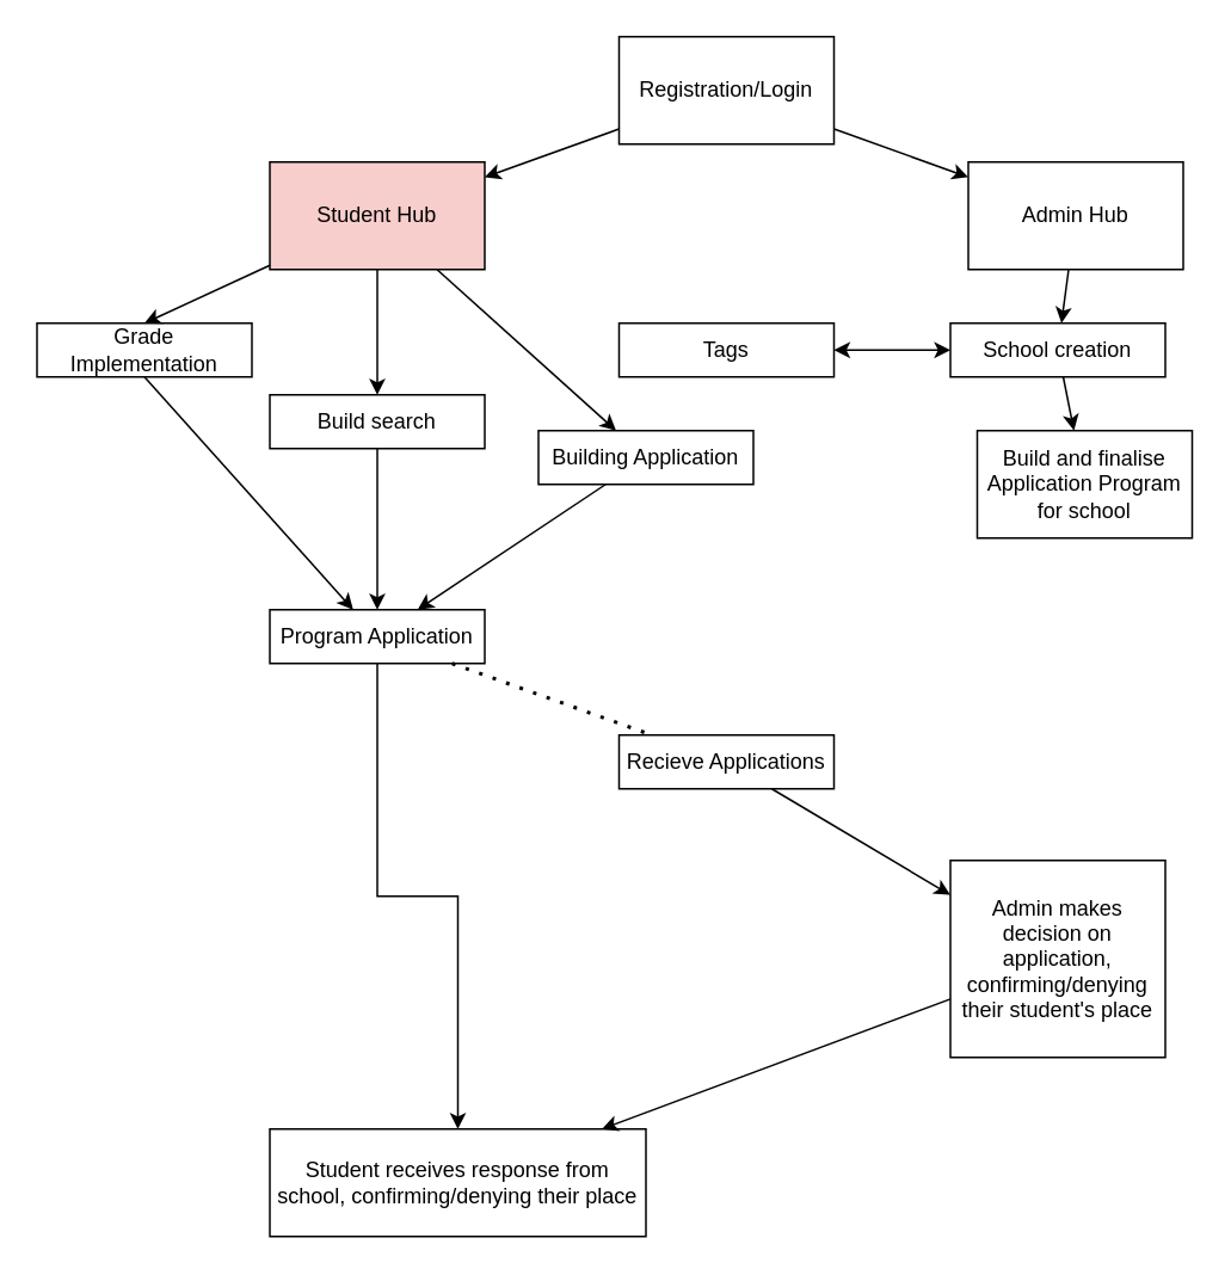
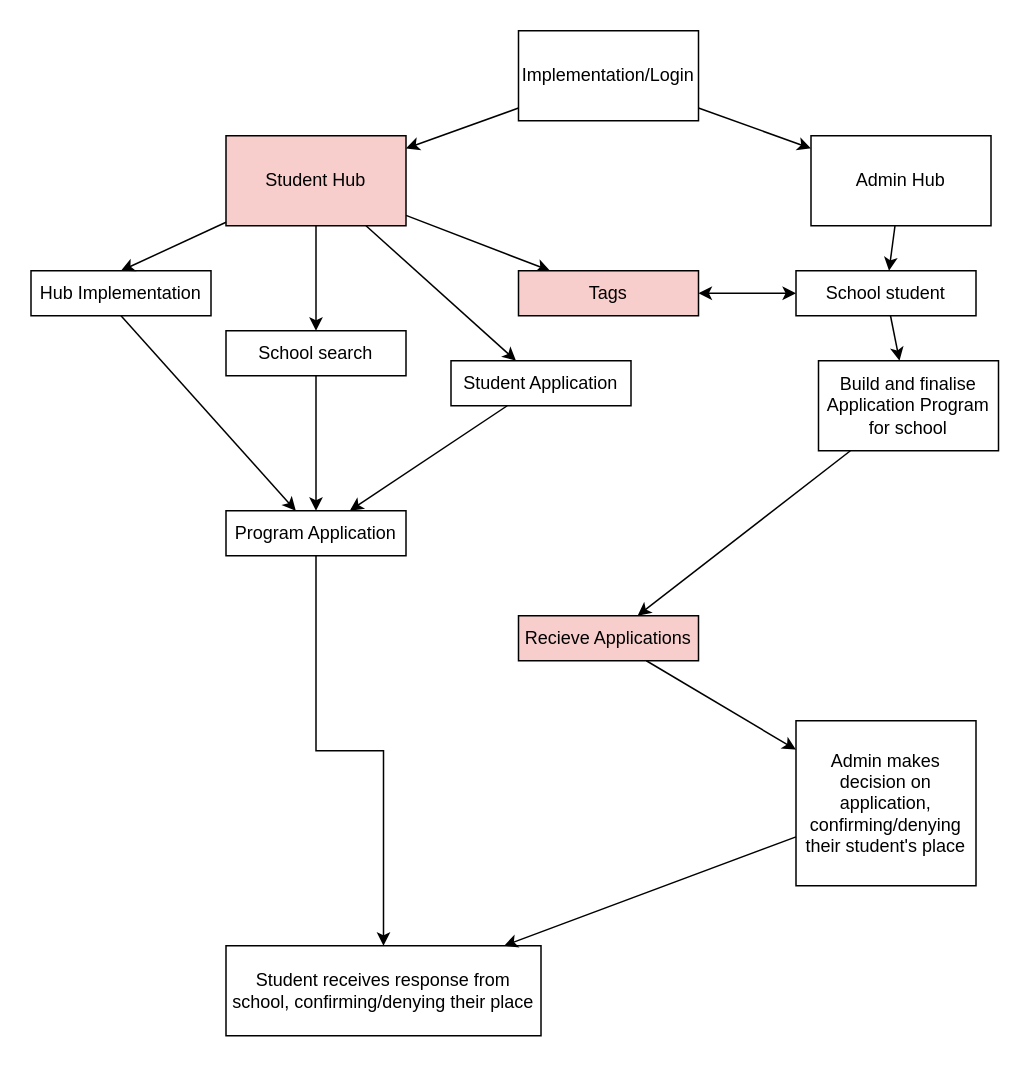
  <mxCell id="0" />
  <mxCell id="1" parent="0" />
- <mxCell id="2" value="Registration/Login" style="rounded=0;whiteSpace=wrap;html=1;" parent="1" vertex="1"><mxGeometry x="345" y="20" width="120" height="60" as="geometry" /></mxCell>
+ <mxCell id="2" value="Implementation/Login" style="rounded=0;whiteSpace=wrap;html=1;" parent="1" vertex="1"><mxGeometry x="345" y="20" width="120" height="60" as="geometry" /></mxCell>
+ <mxCell id="3" value="" style="rounded=0;orthogonalLoop=1;jettySize=auto;html=1;" parent="1" source="6" target="12" edge="1"><mxGeometry relative="1" as="geometry" /></mxCell>
  <mxCell id="4" style="edgeStyle=none;rounded=0;orthogonalLoop=1;jettySize=auto;html=1;" parent="1" source="6" target="22" edge="1"><mxGeometry relative="1" as="geometry" /></mxCell>
  <mxCell id="5" style="edgeStyle=none;rounded=0;orthogonalLoop=1;jettySize=auto;html=1;" parent="1" source="6" target="15" edge="1"><mxGeometry relative="1" as="geometry" /></mxCell>
  <mxCell id="6" value="Student Hub" style="rounded=0;whiteSpace=wrap;html=1;fillColor=#f8cecc;" parent="1" vertex="1"><mxGeometry x="150" y="90" width="120" height="60" as="geometry" /></mxCell>
  <mxCell id="7" value="" style="edgeStyle=none;rounded=0;orthogonalLoop=1;jettySize=auto;html=1;" parent="1" source="8" target="19" edge="1"><mxGeometry relative="1" as="geometry" /></mxCell>
  <mxCell id="8" value="Admin Hub" style="rounded=0;whiteSpace=wrap;html=1;" parent="1" vertex="1"><mxGeometry x="540" y="90" width="120" height="60" as="geometry" /></mxCell>
  <mxCell id="9" value="" style="endArrow=classic;html=1;rounded=0;" parent="1" source="2" target="6" edge="1"><mxGeometry width="50" height="50" relative="1" as="geometry"><mxPoint x="380" y="260" as="sourcePoint" /><mxPoint x="430" y="210" as="targetPoint" /></mxGeometry></mxCell>
  <mxCell id="10" value="" style="endArrow=classic;html=1;rounded=0;" parent="1" source="2" target="8" edge="1"><mxGeometry width="50" height="50" relative="1" as="geometry"><mxPoint x="380" y="260" as="sourcePoint" /><mxPoint x="430" y="210" as="targetPoint" /></mxGeometry></mxCell>
- <mxCell id="11" value="Grade Implementation" style="rounded=0;whiteSpace=wrap;html=1;" parent="1" vertex="1"><mxGeometry x="20" y="180" width="120" height="30" as="geometry" /></mxCell>
- <mxCell id="12" value="Tags" style="rounded=0;whiteSpace=wrap;html=1;" parent="1" vertex="1"><mxGeometry x="345" y="180" width="120" height="30" as="geometry" /></mxCell>
+ <mxCell id="11" value="Hub Implementation" style="rounded=0;whiteSpace=wrap;html=1;" parent="1" vertex="1"><mxGeometry x="20" y="180" width="120" height="30" as="geometry" /></mxCell>
+ <mxCell id="12" value="Tags" style="rounded=0;whiteSpace=wrap;html=1;fillColor=#f8cecc;" parent="1" vertex="1"><mxGeometry x="345" y="180" width="120" height="30" as="geometry" /></mxCell>
  <mxCell id="13" style="edgeStyle=orthogonalEdgeStyle;rounded=0;orthogonalLoop=1;jettySize=auto;html=1;exitX=0.5;exitY=1;exitDx=0;exitDy=0;" parent="1" source="12" target="12" edge="1"><mxGeometry relative="1" as="geometry" /></mxCell>
  <mxCell id="14" value="" style="edgeStyle=none;rounded=0;orthogonalLoop=1;jettySize=auto;html=1;" parent="1" source="15" target="24" edge="1"><mxGeometry relative="1" as="geometry" /></mxCell>
- <mxCell id="15" value="Build search" style="rounded=0;whiteSpace=wrap;html=1;" parent="1" vertex="1"><mxGeometry x="150" y="220" width="120" height="30" as="geometry" /></mxCell>
+ <mxCell id="15" value="School search" style="rounded=0;whiteSpace=wrap;html=1;" parent="1" vertex="1"><mxGeometry x="150" y="220" width="120" height="30" as="geometry" /></mxCell>
  <mxCell id="16" value="" style="endArrow=classic;html=1;rounded=0;entryX=0.5;entryY=0;entryDx=0;entryDy=0;" parent="1" source="6" target="11" edge="1"><mxGeometry width="50" height="50" relative="1" as="geometry"><mxPoint x="310" y="250" as="sourcePoint" /><mxPoint x="360" y="200" as="targetPoint" /></mxGeometry></mxCell>
  <mxCell id="17" style="edgeStyle=none;rounded=0;orthogonalLoop=1;jettySize=auto;html=1;entryX=1;entryY=0.5;entryDx=0;entryDy=0;strokeColor=none;" parent="1" source="19" target="12" edge="1"><mxGeometry relative="1" as="geometry" /></mxCell>
  <mxCell id="18" style="edgeStyle=none;rounded=0;orthogonalLoop=1;jettySize=auto;html=1;" parent="1" source="19" target="27" edge="1"><mxGeometry relative="1" as="geometry" /></mxCell>
- <mxCell id="19" value="School creation" style="rounded=0;whiteSpace=wrap;html=1;" parent="1" vertex="1"><mxGeometry x="530" y="180" width="120" height="30" as="geometry" /></mxCell>
+ <mxCell id="19" value="School student" style="rounded=0;whiteSpace=wrap;html=1;" parent="1" vertex="1"><mxGeometry x="530" y="180" width="120" height="30" as="geometry" /></mxCell>
  <mxCell id="20" value="" style="endArrow=classic;startArrow=classic;html=1;rounded=0;" parent="1" source="12" target="19" edge="1"><mxGeometry width="50" height="50" relative="1" as="geometry"><mxPoint x="310" y="250" as="sourcePoint" /><mxPoint x="360" y="200" as="targetPoint" /></mxGeometry></mxCell>
  <mxCell id="21" style="edgeStyle=none;rounded=0;orthogonalLoop=1;jettySize=auto;html=1;" parent="1" source="22" target="24" edge="1"><mxGeometry relative="1" as="geometry" /></mxCell>
- <mxCell id="22" value="Building Application" style="rounded=0;whiteSpace=wrap;html=1;" parent="1" vertex="1"><mxGeometry x="300" y="240" width="120" height="30" as="geometry" /></mxCell>
+ <mxCell id="22" value="Student Application" style="rounded=0;whiteSpace=wrap;html=1;" parent="1" vertex="1"><mxGeometry x="300" y="240" width="120" height="30" as="geometry" /></mxCell>
  <mxCell id="23" style="edgeStyle=orthogonalEdgeStyle;rounded=0;orthogonalLoop=1;jettySize=auto;html=1;exitX=0.5;exitY=1;exitDx=0;exitDy=0;" edge="1" parent="1" source="24" target="32"><mxGeometry relative="1" as="geometry" /></mxCell>
  <mxCell id="24" value="Program Application" style="rounded=0;whiteSpace=wrap;html=1;" parent="1" vertex="1"><mxGeometry x="150" y="340" width="120" height="30" as="geometry" /></mxCell>
  <mxCell id="25" value="" style="endArrow=classic;html=1;rounded=0;exitX=0.5;exitY=1;exitDx=0;exitDy=0;" parent="1" source="11" target="24" edge="1"><mxGeometry width="50" height="50" relative="1" as="geometry"><mxPoint x="310" y="450" as="sourcePoint" /><mxPoint x="360" y="400" as="targetPoint" /></mxGeometry></mxCell>
+ <mxCell id="26" style="edgeStyle=none;rounded=0;orthogonalLoop=1;jettySize=auto;html=1;" parent="1" source="27" target="29" edge="1"><mxGeometry relative="1" as="geometry" /></mxCell>
  <mxCell id="27" value="Build and finalise Application Program for school" style="rounded=0;whiteSpace=wrap;html=1;" parent="1" vertex="1"><mxGeometry x="545" y="240" width="120" height="60" as="geometry" /></mxCell>
  <mxCell id="28" style="edgeStyle=none;rounded=0;orthogonalLoop=1;jettySize=auto;html=1;" parent="1" source="29" target="31" edge="1"><mxGeometry relative="1" as="geometry" /></mxCell>
- <mxCell id="29" value="Recieve Applications" style="rounded=0;whiteSpace=wrap;html=1;" parent="1" vertex="1"><mxGeometry x="345" y="410" width="120" height="30" as="geometry" /></mxCell>
- <mxCell id="30" value="" style="endArrow=none;dashed=1;html=1;dashPattern=1 3;strokeWidth=2;rounded=0;" parent="1" source="24" target="29" edge="1"><mxGeometry width="50" height="50" relative="1" as="geometry"><mxPoint x="290" y="390" as="sourcePoint" /><mxPoint x="360" y="390" as="targetPoint" /></mxGeometry></mxCell>
+ <mxCell id="29" value="Recieve Applications" style="rounded=0;whiteSpace=wrap;html=1;fillColor=#f8cecc;" parent="1" vertex="1"><mxGeometry x="345" y="410" width="120" height="30" as="geometry" /></mxCell>
  <mxCell id="31" value="Admin makes decision on application, confirming/denying their student's place" style="rounded=0;whiteSpace=wrap;html=1;" parent="1" vertex="1"><mxGeometry x="530" y="480" width="120" height="110" as="geometry" /></mxCell>
  <mxCell id="32" value="Student receives response from school, confirming/denying their place" style="rounded=0;whiteSpace=wrap;html=1;" parent="1" vertex="1"><mxGeometry x="150" y="630" width="210" height="60" as="geometry" /></mxCell>
  <mxCell id="33" value="" style="endArrow=classic;html=1;rounded=0;" edge="1" parent="1" source="31" target="32"><mxGeometry width="50" height="50" relative="1" as="geometry"><mxPoint x="370" y="530" as="sourcePoint" /><mxPoint x="420" y="480" as="targetPoint" /></mxGeometry></mxCell>
